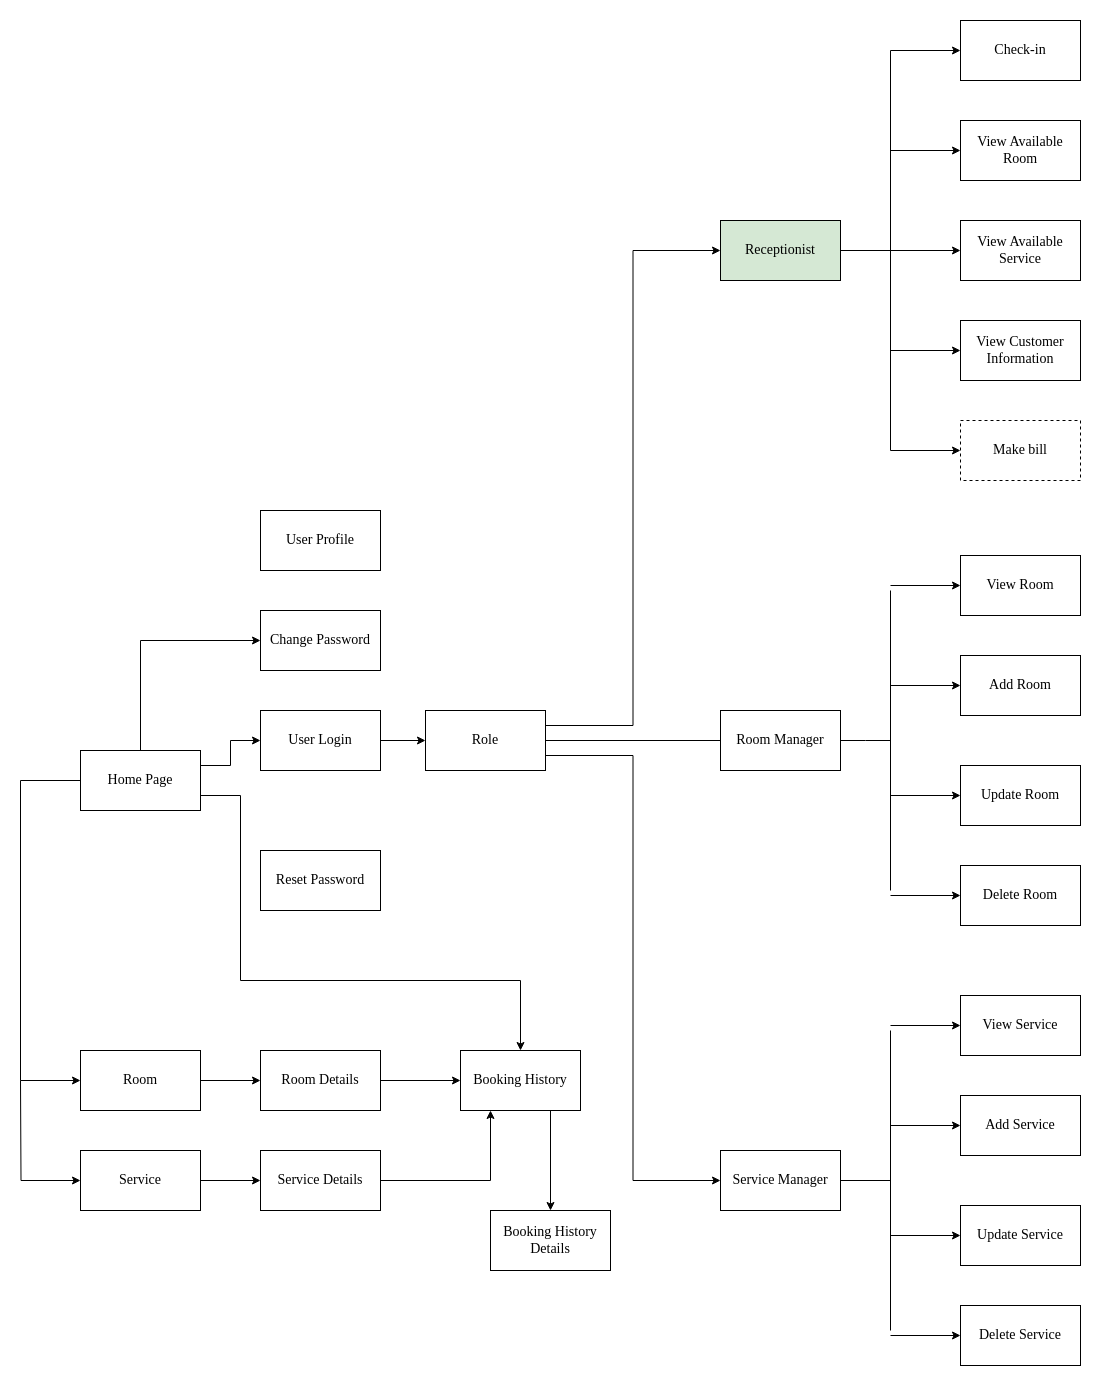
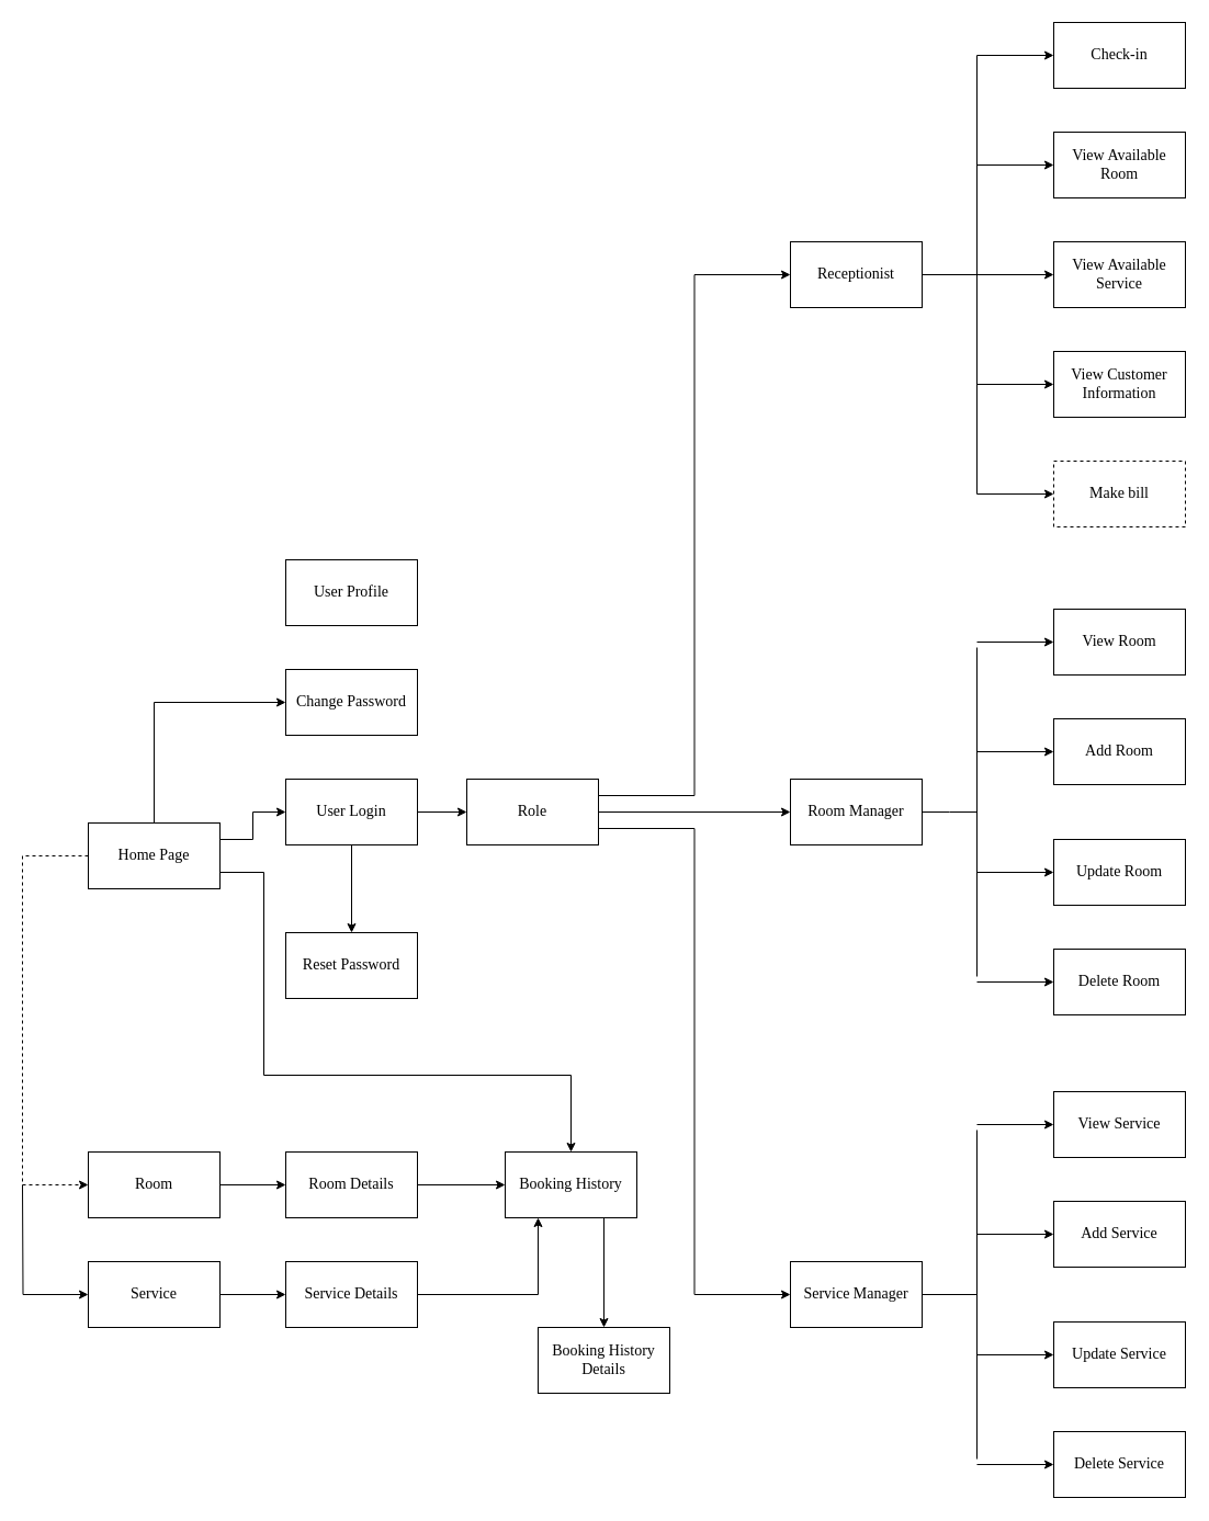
  <mxCell id="0" />
  <mxCell id="1" parent="0" />
- <mxCell id="2" style="edgeStyle=orthogonalEdgeStyle;rounded=0;orthogonalLoop=1;jettySize=auto;html=1;entryX=0;entryY=0.5;entryDx=0;entryDy=0;" edge="1" parent="1" source="6" target="13"><mxGeometry relative="1" as="geometry"><Array as="points"><mxPoint x="20" y="780" /><mxPoint x="20" y="1080" /></Array></mxGeometry></mxCell>
+ <mxCell id="2" style="edgeStyle=orthogonalEdgeStyle;rounded=0;orthogonalLoop=1;jettySize=auto;html=1;entryX=0;entryY=0.5;entryDx=0;entryDy=0;dashed=1;" edge="1" parent="1" source="6" target="13"><mxGeometry relative="1" as="geometry"><Array as="points"><mxPoint x="20" y="780" /><mxPoint x="20" y="1080" /></Array></mxGeometry></mxCell>
  <mxCell id="3" style="edgeStyle=orthogonalEdgeStyle;rounded=0;orthogonalLoop=1;jettySize=auto;html=1;entryX=0;entryY=0.5;entryDx=0;entryDy=0;startArrow=none;startFill=0;endArrow=classic;endFill=1;exitX=1;exitY=0.25;exitDx=0;exitDy=0;" edge="1" parent="1" source="6" target="10"><mxGeometry relative="1" as="geometry" /></mxCell>
  <mxCell id="4" style="edgeStyle=orthogonalEdgeStyle;rounded=0;orthogonalLoop=1;jettySize=auto;html=1;exitX=0.5;exitY=0;exitDx=0;exitDy=0;entryX=0;entryY=0.5;entryDx=0;entryDy=0;startArrow=none;startFill=0;endArrow=classic;endFill=1;" edge="1" parent="1" source="6" target="7"><mxGeometry relative="1" as="geometry" /></mxCell>
  <mxCell id="5" style="edgeStyle=orthogonalEdgeStyle;rounded=0;orthogonalLoop=1;jettySize=auto;html=1;exitX=1;exitY=0.75;exitDx=0;exitDy=0;entryX=0.5;entryY=0;entryDx=0;entryDy=0;startArrow=none;startFill=0;endArrow=classic;endFill=1;" edge="1" parent="1" source="6" target="27"><mxGeometry relative="1" as="geometry"><Array as="points"><mxPoint x="240" y="795" /><mxPoint x="240" y="980" /><mxPoint x="520" y="980" /></Array></mxGeometry></mxCell>
  <mxCell id="6" value="&lt;font face=&quot;Times New Roman&quot; style=&quot;font-size: 14px&quot;&gt;Home Page&lt;/font&gt;" style="rounded=0;whiteSpace=wrap;html=1;" vertex="1" parent="1"><mxGeometry x="80" y="750" width="120" height="60" as="geometry" /></mxCell>
  <mxCell id="7" value="&lt;font style=&quot;font-size: 14px&quot; face=&quot;Times New Roman&quot;&gt;Change Password&lt;/font&gt;" style="rounded=0;whiteSpace=wrap;html=1;" vertex="1" parent="1"><mxGeometry x="260" y="610" width="120" height="60" as="geometry" /></mxCell>
+ <mxCell id="8" style="edgeStyle=orthogonalEdgeStyle;rounded=0;orthogonalLoop=1;jettySize=auto;html=1;exitX=0.5;exitY=1;exitDx=0;exitDy=0;entryX=0.5;entryY=0;entryDx=0;entryDy=0;startArrow=none;startFill=0;endArrow=classic;endFill=1;" edge="1" parent="1" source="10" target="20"><mxGeometry relative="1" as="geometry" /></mxCell>
  <mxCell id="9" style="edgeStyle=orthogonalEdgeStyle;rounded=0;orthogonalLoop=1;jettySize=auto;html=1;exitX=1;exitY=0.5;exitDx=0;exitDy=0;entryX=0;entryY=0.5;entryDx=0;entryDy=0;startArrow=none;startFill=0;endArrow=classic;endFill=1;" edge="1" parent="1" source="10" target="24"><mxGeometry relative="1" as="geometry" /></mxCell>
  <mxCell id="10" value="&lt;font face=&quot;Times New Roman&quot;&gt;&lt;span style=&quot;font-size: 14px&quot;&gt;User Login&lt;/span&gt;&lt;/font&gt;" style="rounded=0;whiteSpace=wrap;html=1;" vertex="1" parent="1"><mxGeometry x="260" y="710" width="120" height="60" as="geometry" /></mxCell>
  <mxCell id="11" value="&lt;font face=&quot;Times New Roman&quot;&gt;&lt;span style=&quot;font-size: 14px&quot;&gt;User Profile&lt;/span&gt;&lt;/font&gt;" style="rounded=0;whiteSpace=wrap;html=1;" vertex="1" parent="1"><mxGeometry x="260" width="120" height="60" as="geometry" y="510" /></mxCell>
  <mxCell id="12" style="edgeStyle=none;rounded=0;orthogonalLoop=1;jettySize=auto;html=1;entryX=0;entryY=0.5;entryDx=0;entryDy=0;" edge="1" parent="1" source="13" target="18"><mxGeometry relative="1" as="geometry" /></mxCell>
  <mxCell id="13" value="&lt;font face=&quot;Times New Roman&quot;&gt;&lt;span style=&quot;font-size: 14px&quot;&gt;Room&lt;/span&gt;&lt;/font&gt;" style="rounded=0;whiteSpace=wrap;html=1;" vertex="1" parent="1"><mxGeometry x="80" y="1050" width="120" height="60" as="geometry" /></mxCell>
  <mxCell id="14" style="edgeStyle=none;rounded=0;orthogonalLoop=1;jettySize=auto;html=1;exitX=1;exitY=0.5;exitDx=0;exitDy=0;entryX=0;entryY=0.5;entryDx=0;entryDy=0;" edge="1" parent="1" source="16" target="19"><mxGeometry relative="1" as="geometry" /></mxCell>
  <mxCell id="15" style="edgeStyle=orthogonalEdgeStyle;rounded=0;orthogonalLoop=1;jettySize=auto;html=1;exitX=0;exitY=0.5;exitDx=0;exitDy=0;startArrow=classic;startFill=1;endArrow=none;endFill=0;" edge="1" parent="1" source="16"><mxGeometry relative="1" as="geometry"><mxPoint x="20" y="1080" as="targetPoint" /></mxGeometry></mxCell>
  <mxCell id="16" value="&lt;font face=&quot;Times New Roman&quot;&gt;&lt;span style=&quot;font-size: 14px&quot;&gt;Service&lt;/span&gt;&lt;/font&gt;" style="rounded=0;whiteSpace=wrap;html=1;" vertex="1" parent="1"><mxGeometry x="80" y="1150" width="120" height="60" as="geometry" /></mxCell>
  <mxCell id="17" style="edgeStyle=orthogonalEdgeStyle;rounded=0;orthogonalLoop=1;jettySize=auto;html=1;exitX=1;exitY=0.5;exitDx=0;exitDy=0;startArrow=none;startFill=0;endArrow=classic;endFill=1;" edge="1" parent="1" source="18" target="27"><mxGeometry relative="1" as="geometry" /></mxCell>
  <mxCell id="18" value="&lt;font face=&quot;Times New Roman&quot;&gt;&lt;span style=&quot;font-size: 14px&quot;&gt;Room Details&lt;/span&gt;&lt;/font&gt;" style="rounded=0;whiteSpace=wrap;html=1;" vertex="1" parent="1"><mxGeometry x="260" y="1050" width="120" height="60" as="geometry" /></mxCell>
  <mxCell id="19" value="&lt;font face=&quot;Times New Roman&quot;&gt;&lt;span style=&quot;font-size: 14px&quot;&gt;Service Details&lt;/span&gt;&lt;/font&gt;" style="rounded=0;whiteSpace=wrap;html=1;" vertex="1" parent="1"><mxGeometry x="260" y="1150" width="120" height="60" as="geometry" /></mxCell>
  <mxCell id="20" value="&lt;font face=&quot;Times New Roman&quot;&gt;&lt;span style=&quot;font-size: 14px&quot;&gt;Reset Password&lt;/span&gt;&lt;/font&gt;" style="rounded=0;whiteSpace=wrap;html=1;" vertex="1" parent="1"><mxGeometry x="260" y="850" width="120" height="60" as="geometry" /></mxCell>
  <mxCell id="21" style="edgeStyle=orthogonalEdgeStyle;rounded=0;orthogonalLoop=1;jettySize=auto;html=1;exitX=1;exitY=0.25;exitDx=0;exitDy=0;entryX=0;entryY=0.5;entryDx=0;entryDy=0;startArrow=none;startFill=0;endArrow=classic;endFill=1;" edge="1" parent="1" source="24" target="30"><mxGeometry relative="1" as="geometry" /></mxCell>
- <mxCell id="22" style="edgeStyle=orthogonalEdgeStyle;rounded=0;orthogonalLoop=1;jettySize=auto;html=1;exitX=1;exitY=0.5;exitDx=0;exitDy=0;entryX=0;entryY=0.5;entryDx=0;entryDy=0;startArrow=none;startFill=0;endArrow=none;endFill=1;" edge="1" parent="1" source="24" target="32"><mxGeometry relative="1" as="geometry" /></mxCell>
+ <mxCell id="22" style="edgeStyle=orthogonalEdgeStyle;rounded=0;orthogonalLoop=1;jettySize=auto;html=1;exitX=1;exitY=0.5;exitDx=0;exitDy=0;entryX=0;entryY=0.5;entryDx=0;entryDy=0;startArrow=none;startFill=0;endArrow=classic;endFill=1;" edge="1" parent="1" source="24" target="32"><mxGeometry relative="1" as="geometry" /></mxCell>
  <mxCell id="23" style="edgeStyle=orthogonalEdgeStyle;rounded=0;orthogonalLoop=1;jettySize=auto;html=1;exitX=1;exitY=0.75;exitDx=0;exitDy=0;entryX=0;entryY=0.5;entryDx=0;entryDy=0;startArrow=none;startFill=0;endArrow=classic;endFill=1;" edge="1" parent="1" source="24" target="33"><mxGeometry relative="1" as="geometry" /></mxCell>
  <mxCell id="24" value="&lt;font face=&quot;Times New Roman&quot;&gt;&lt;span style=&quot;font-size: 14px&quot;&gt;Role&lt;/span&gt;&lt;/font&gt;" style="rounded=0;whiteSpace=wrap;html=1;" vertex="1" parent="1"><mxGeometry x="425" y="710" width="120" height="60" as="geometry" /></mxCell>
  <mxCell id="25" value="" style="rounded=0;orthogonalLoop=1;jettySize=auto;html=1;startArrow=none;startFill=0;endArrow=classic;endFill=1;exitX=0.75;exitY=1;exitDx=0;exitDy=0;entryX=0.5;entryY=0;entryDx=0;entryDy=0;" edge="1" parent="1" source="27" target="28"><mxGeometry relative="1" as="geometry" /></mxCell>
  <mxCell id="26" style="edgeStyle=orthogonalEdgeStyle;rounded=0;orthogonalLoop=1;jettySize=auto;html=1;exitX=0.25;exitY=1;exitDx=0;exitDy=0;entryX=1;entryY=0.5;entryDx=0;entryDy=0;startArrow=classic;startFill=1;endArrow=none;endFill=0;" edge="1" parent="1" source="27" target="19"><mxGeometry relative="1" as="geometry" /></mxCell>
  <mxCell id="27" value="&lt;font face=&quot;Times New Roman&quot;&gt;&lt;span style=&quot;font-size: 14px&quot;&gt;Booking History&lt;/span&gt;&lt;/font&gt;" style="rounded=0;whiteSpace=wrap;html=1;" vertex="1" parent="1"><mxGeometry x="460" y="1050" width="120" height="60" as="geometry" /></mxCell>
  <mxCell id="28" value="&lt;font face=&quot;Times New Roman&quot;&gt;&lt;span style=&quot;font-size: 14px&quot;&gt;Booking History Details&lt;/span&gt;&lt;/font&gt;" style="rounded=0;whiteSpace=wrap;html=1;" vertex="1" parent="1"><mxGeometry x="490" y="1210" width="120" height="60" as="geometry" /></mxCell>
  <mxCell id="29" style="edgeStyle=orthogonalEdgeStyle;rounded=0;orthogonalLoop=1;jettySize=auto;html=1;exitX=1;exitY=0.5;exitDx=0;exitDy=0;startArrow=none;startFill=0;endArrow=none;endFill=0;" edge="1" parent="1"><mxGeometry relative="1" as="geometry"><mxPoint x="890" y="250" as="targetPoint" /><mxPoint x="840" y="250" as="sourcePoint" /></mxGeometry></mxCell>
- <mxCell id="30" value="&lt;font face=&quot;Times New Roman&quot; style=&quot;font-size: 14px&quot;&gt;Receptionist&lt;/font&gt;" style="rounded=0;whiteSpace=wrap;html=1;fillColor=#d5e8d4;" vertex="1" parent="1"><mxGeometry x="720" y="220" width="120" height="60" as="geometry" /></mxCell>
+ <mxCell id="30" value="&lt;font face=&quot;Times New Roman&quot; style=&quot;font-size: 14px&quot;&gt;Receptionist&lt;/font&gt;" style="rounded=0;whiteSpace=wrap;html=1;" vertex="1" parent="1"><mxGeometry x="720" y="220" width="120" height="60" as="geometry" /></mxCell>
  <mxCell id="31" style="edgeStyle=orthogonalEdgeStyle;rounded=0;orthogonalLoop=1;jettySize=auto;html=1;exitX=1;exitY=0.5;exitDx=0;exitDy=0;startArrow=none;startFill=0;endArrow=none;endFill=0;" edge="1" parent="1" source="32"><mxGeometry relative="1" as="geometry"><mxPoint x="890" y="740" as="targetPoint" /></mxGeometry></mxCell>
  <mxCell id="32" value="&lt;font face=&quot;Times New Roman&quot; style=&quot;font-size: 14px&quot;&gt;Room Manager&lt;/font&gt;" style="rounded=0;whiteSpace=wrap;html=1;" vertex="1" parent="1"><mxGeometry x="720" y="710" width="120" height="60" as="geometry" /></mxCell>
  <mxCell id="33" value="&lt;font face=&quot;Times New Roman&quot; style=&quot;font-size: 14px&quot;&gt;Service Manager&lt;/font&gt;" style="rounded=0;whiteSpace=wrap;html=1;" vertex="1" parent="1"><mxGeometry x="720" y="1150" width="120" height="60" as="geometry" /></mxCell>
  <mxCell id="34" style="edgeStyle=orthogonalEdgeStyle;rounded=0;orthogonalLoop=1;jettySize=auto;html=1;exitX=0;exitY=0.5;exitDx=0;exitDy=0;startArrow=classic;startFill=1;endArrow=none;endFill=0;" edge="1" parent="1" source="35"><mxGeometry relative="1" as="geometry"><mxPoint x="890" y="50" as="targetPoint" /></mxGeometry></mxCell>
  <mxCell id="35" value="&lt;font face=&quot;Times New Roman&quot; style=&quot;font-size: 14px&quot;&gt;Check-in&lt;/font&gt;" style="rounded=0;whiteSpace=wrap;html=1;" vertex="1" parent="1"><mxGeometry x="960" y="20" width="120" height="60" as="geometry" /></mxCell>
  <mxCell id="36" style="edgeStyle=orthogonalEdgeStyle;rounded=0;orthogonalLoop=1;jettySize=auto;html=1;startArrow=classic;startFill=1;endArrow=none;endFill=0;" edge="1" parent="1" source="37"><mxGeometry relative="1" as="geometry"><mxPoint x="890" y="350" as="targetPoint" /></mxGeometry></mxCell>
  <mxCell id="37" value="&lt;font face=&quot;Times New Roman&quot; style=&quot;font-size: 14px&quot;&gt;View Customer Information&lt;/font&gt;" style="rounded=0;whiteSpace=wrap;html=1;" vertex="1" parent="1"><mxGeometry x="960" y="320" width="120" height="60" as="geometry" /></mxCell>
  <mxCell id="38" style="edgeStyle=orthogonalEdgeStyle;rounded=0;orthogonalLoop=1;jettySize=auto;html=1;exitX=0;exitY=0.5;exitDx=0;exitDy=0;startArrow=classic;startFill=1;endArrow=none;endFill=0;entryX=1;entryY=0.5;entryDx=0;entryDy=0;" edge="1" parent="1" source="39"><mxGeometry relative="1" as="geometry"><mxPoint x="840" y="250" as="targetPoint" /></mxGeometry></mxCell>
  <mxCell id="39" value="&lt;font face=&quot;Times New Roman&quot; style=&quot;font-size: 14px&quot;&gt;View Available Service&lt;/font&gt;" style="rounded=0;whiteSpace=wrap;html=1;" vertex="1" parent="1"><mxGeometry x="960" y="220" width="120" height="60" as="geometry" /></mxCell>
  <mxCell id="40" style="edgeStyle=orthogonalEdgeStyle;rounded=0;orthogonalLoop=1;jettySize=auto;html=1;startArrow=classic;startFill=1;endArrow=none;endFill=0;" edge="1" parent="1" source="41"><mxGeometry relative="1" as="geometry"><mxPoint x="890" y="150" as="targetPoint" /></mxGeometry></mxCell>
  <mxCell id="41" value="&lt;font face=&quot;Times New Roman&quot; style=&quot;font-size: 14px&quot;&gt;View Available Room&lt;/font&gt;" style="rounded=0;whiteSpace=wrap;html=1;" vertex="1" parent="1"><mxGeometry x="960" y="120" width="120" height="60" as="geometry" /></mxCell>
  <mxCell id="42" style="edgeStyle=orthogonalEdgeStyle;rounded=0;orthogonalLoop=1;jettySize=auto;html=1;startArrow=classic;startFill=1;endArrow=none;endFill=0;" edge="1" parent="1" source="43"><mxGeometry relative="1" as="geometry"><mxPoint x="890" y="450" as="targetPoint" /></mxGeometry></mxCell>
  <mxCell id="43" value="&lt;font face=&quot;Times New Roman&quot; style=&quot;font-size: 14px&quot;&gt;Make bill&lt;/font&gt;" style="rounded=0;whiteSpace=wrap;html=1;dashed=1;" vertex="1" parent="1"><mxGeometry x="960" y="420" width="120" height="60" as="geometry" /></mxCell>
  <mxCell id="44" value="" style="endArrow=none;html=1;" edge="1" parent="1"><mxGeometry width="50" height="50" relative="1" as="geometry"><mxPoint x="890" y="450" as="sourcePoint" /><mxPoint x="890" y="50" as="targetPoint" /></mxGeometry></mxCell>
  <mxCell id="45" style="edgeStyle=none;rounded=0;orthogonalLoop=1;jettySize=auto;html=1;exitX=0;exitY=0.5;exitDx=0;exitDy=0;startArrow=classic;startFill=1;endArrow=none;endFill=0;" edge="1" parent="1" source="46"><mxGeometry relative="1" as="geometry"><mxPoint x="890" y="895" as="targetPoint" /></mxGeometry></mxCell>
  <mxCell id="46" value="&lt;font face=&quot;Times New Roman&quot; style=&quot;font-size: 14px&quot;&gt;Delete Room&lt;/font&gt;" style="rounded=0;whiteSpace=wrap;html=1;" vertex="1" parent="1"><mxGeometry x="960" y="865" width="120" height="60" as="geometry" /></mxCell>
  <mxCell id="47" style="edgeStyle=orthogonalEdgeStyle;rounded=0;orthogonalLoop=1;jettySize=auto;html=1;exitX=0;exitY=0.5;exitDx=0;exitDy=0;startArrow=classic;startFill=1;endArrow=none;endFill=0;" edge="1" parent="1" source="48"><mxGeometry relative="1" as="geometry"><mxPoint x="890" y="795" as="targetPoint" /></mxGeometry></mxCell>
  <mxCell id="48" value="&lt;font face=&quot;Times New Roman&quot; style=&quot;font-size: 14px&quot;&gt;Update Room&lt;/font&gt;" style="rounded=0;whiteSpace=wrap;html=1;" vertex="1" parent="1"><mxGeometry x="960" y="765" width="120" height="60" as="geometry" /></mxCell>
  <mxCell id="49" style="edgeStyle=orthogonalEdgeStyle;rounded=0;orthogonalLoop=1;jettySize=auto;html=1;exitX=0;exitY=0.5;exitDx=0;exitDy=0;startArrow=classic;startFill=1;endArrow=none;endFill=0;" edge="1" parent="1" source="50"><mxGeometry relative="1" as="geometry"><mxPoint x="890" y="685" as="targetPoint" /></mxGeometry></mxCell>
  <mxCell id="50" value="&lt;font face=&quot;Times New Roman&quot; style=&quot;font-size: 14px&quot;&gt;Add Room&lt;/font&gt;" style="rounded=0;whiteSpace=wrap;html=1;" vertex="1" parent="1"><mxGeometry x="960" y="655" width="120" height="60" as="geometry" /></mxCell>
  <mxCell id="51" style="edgeStyle=orthogonalEdgeStyle;rounded=0;orthogonalLoop=1;jettySize=auto;html=1;exitX=0;exitY=0.5;exitDx=0;exitDy=0;startArrow=classic;startFill=1;endArrow=none;endFill=0;" edge="1" parent="1" source="52"><mxGeometry relative="1" as="geometry"><mxPoint x="890" y="585" as="targetPoint" /></mxGeometry></mxCell>
  <mxCell id="52" value="&lt;font face=&quot;Times New Roman&quot; style=&quot;font-size: 14px&quot;&gt;View Room&lt;/font&gt;" style="rounded=0;whiteSpace=wrap;html=1;" vertex="1" parent="1"><mxGeometry x="960" y="555" width="120" height="60" as="geometry" /></mxCell>
  <mxCell id="53" value="" style="endArrow=none;html=1;" edge="1" parent="1"><mxGeometry width="50" height="50" relative="1" as="geometry"><mxPoint x="890" y="890" as="sourcePoint" /><mxPoint x="890" y="590" as="targetPoint" /></mxGeometry></mxCell>
  <mxCell id="54" style="edgeStyle=orthogonalEdgeStyle;rounded=0;orthogonalLoop=1;jettySize=auto;html=1;exitX=1;exitY=0.5;exitDx=0;exitDy=0;startArrow=none;startFill=0;endArrow=none;endFill=0;" edge="1" parent="1"><mxGeometry relative="1" as="geometry"><mxPoint x="890" y="1180" as="targetPoint" /><mxPoint x="840" y="1180" as="sourcePoint" /></mxGeometry></mxCell>
  <mxCell id="55" style="edgeStyle=none;rounded=0;orthogonalLoop=1;jettySize=auto;html=1;exitX=0;exitY=0.5;exitDx=0;exitDy=0;startArrow=classic;startFill=1;endArrow=none;endFill=0;" edge="1" parent="1" source="56"><mxGeometry relative="1" as="geometry"><mxPoint x="890" y="1335" as="targetPoint" /></mxGeometry></mxCell>
  <mxCell id="56" value="&lt;font face=&quot;Times New Roman&quot; style=&quot;font-size: 14px&quot;&gt;Delete Service&lt;/font&gt;" style="rounded=0;whiteSpace=wrap;html=1;" vertex="1" parent="1"><mxGeometry x="960" y="1305" width="120" height="60" as="geometry" /></mxCell>
  <mxCell id="57" style="edgeStyle=orthogonalEdgeStyle;rounded=0;orthogonalLoop=1;jettySize=auto;html=1;exitX=0;exitY=0.5;exitDx=0;exitDy=0;startArrow=classic;startFill=1;endArrow=none;endFill=0;" edge="1" parent="1" source="58"><mxGeometry relative="1" as="geometry"><mxPoint x="890" y="1235" as="targetPoint" /></mxGeometry></mxCell>
  <mxCell id="58" value="&lt;font face=&quot;Times New Roman&quot; style=&quot;font-size: 14px&quot;&gt;Update Service&lt;/font&gt;" style="rounded=0;whiteSpace=wrap;html=1;" vertex="1" parent="1"><mxGeometry x="960" y="1205" width="120" height="60" as="geometry" /></mxCell>
  <mxCell id="59" style="edgeStyle=orthogonalEdgeStyle;rounded=0;orthogonalLoop=1;jettySize=auto;html=1;exitX=0;exitY=0.5;exitDx=0;exitDy=0;startArrow=classic;startFill=1;endArrow=none;endFill=0;" edge="1" parent="1" source="60"><mxGeometry relative="1" as="geometry"><mxPoint x="890" y="1125" as="targetPoint" /></mxGeometry></mxCell>
  <mxCell id="60" value="&lt;font face=&quot;Times New Roman&quot; style=&quot;font-size: 14px&quot;&gt;Add Service&lt;/font&gt;" style="rounded=0;whiteSpace=wrap;html=1;" vertex="1" parent="1"><mxGeometry x="960" y="1095" width="120" height="60" as="geometry" /></mxCell>
  <mxCell id="61" style="edgeStyle=orthogonalEdgeStyle;rounded=0;orthogonalLoop=1;jettySize=auto;html=1;exitX=0;exitY=0.5;exitDx=0;exitDy=0;startArrow=classic;startFill=1;endArrow=none;endFill=0;" edge="1" parent="1" source="62"><mxGeometry relative="1" as="geometry"><mxPoint x="890" y="1025" as="targetPoint" /></mxGeometry></mxCell>
  <mxCell id="62" value="&lt;font face=&quot;Times New Roman&quot; style=&quot;font-size: 14px&quot;&gt;View Service&lt;/font&gt;" style="rounded=0;whiteSpace=wrap;html=1;" vertex="1" parent="1"><mxGeometry x="960" y="995" width="120" height="60" as="geometry" /></mxCell>
  <mxCell id="63" value="" style="endArrow=none;html=1;" edge="1" parent="1"><mxGeometry width="50" height="50" relative="1" as="geometry"><mxPoint x="890" y="1330" as="sourcePoint" /><mxPoint x="890" y="1030" as="targetPoint" /></mxGeometry></mxCell>
